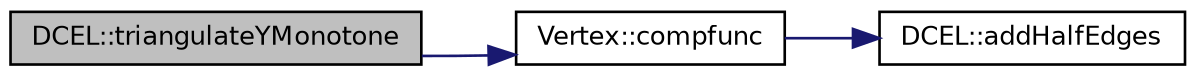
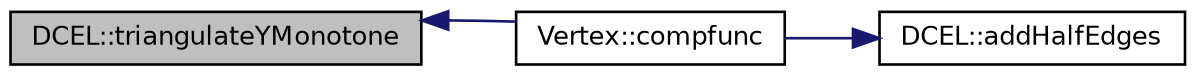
  digraph {
    rankdir=LR
    node [color=black fillcolor=white fontname=Helvetica fontsize=10 shape=record style=filled]
    edge [color=midnightblue fontname=Helvetica fontsize=10 labelfontname=Helvetica labelfontsize=10 style=solid]
    n1 [fillcolor=grey75 fontcolor=black height=0.2 label="DCEL::triangulateYMonotone" width=0.4]
    n2 [height=0.2 label="Vertex::compfunc" width=0.4]
    n3 [height=0.2 label="DCEL::addHalfEdges" width=0.4]
-   n1 -> n2
+   n2 -> n1
    n2 -> n3
  }
